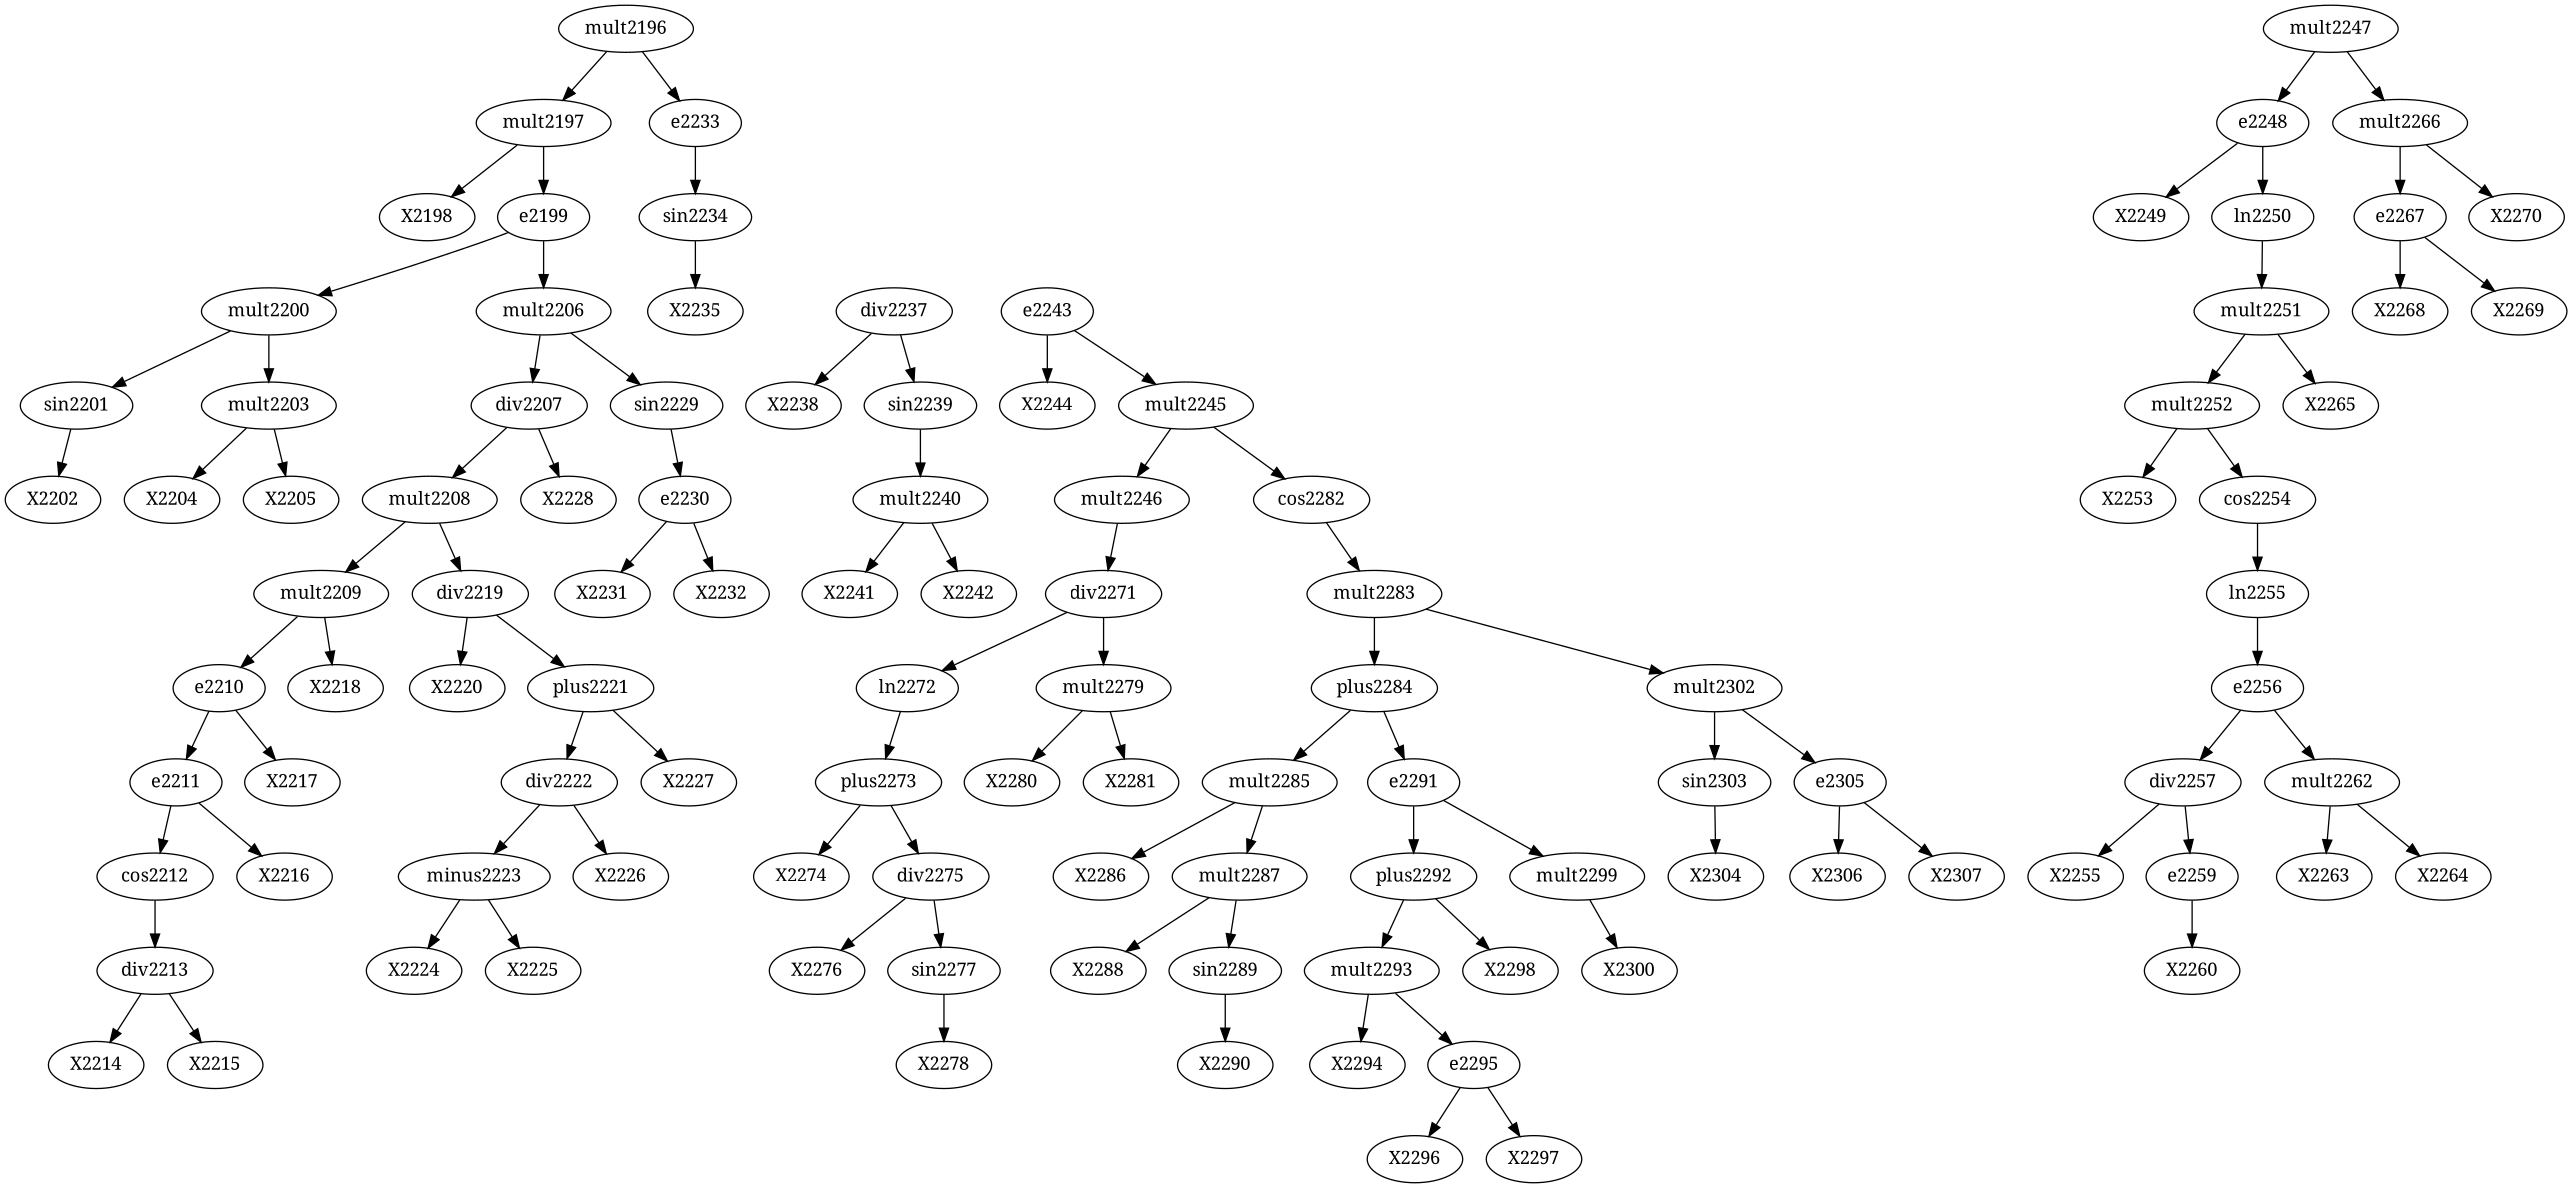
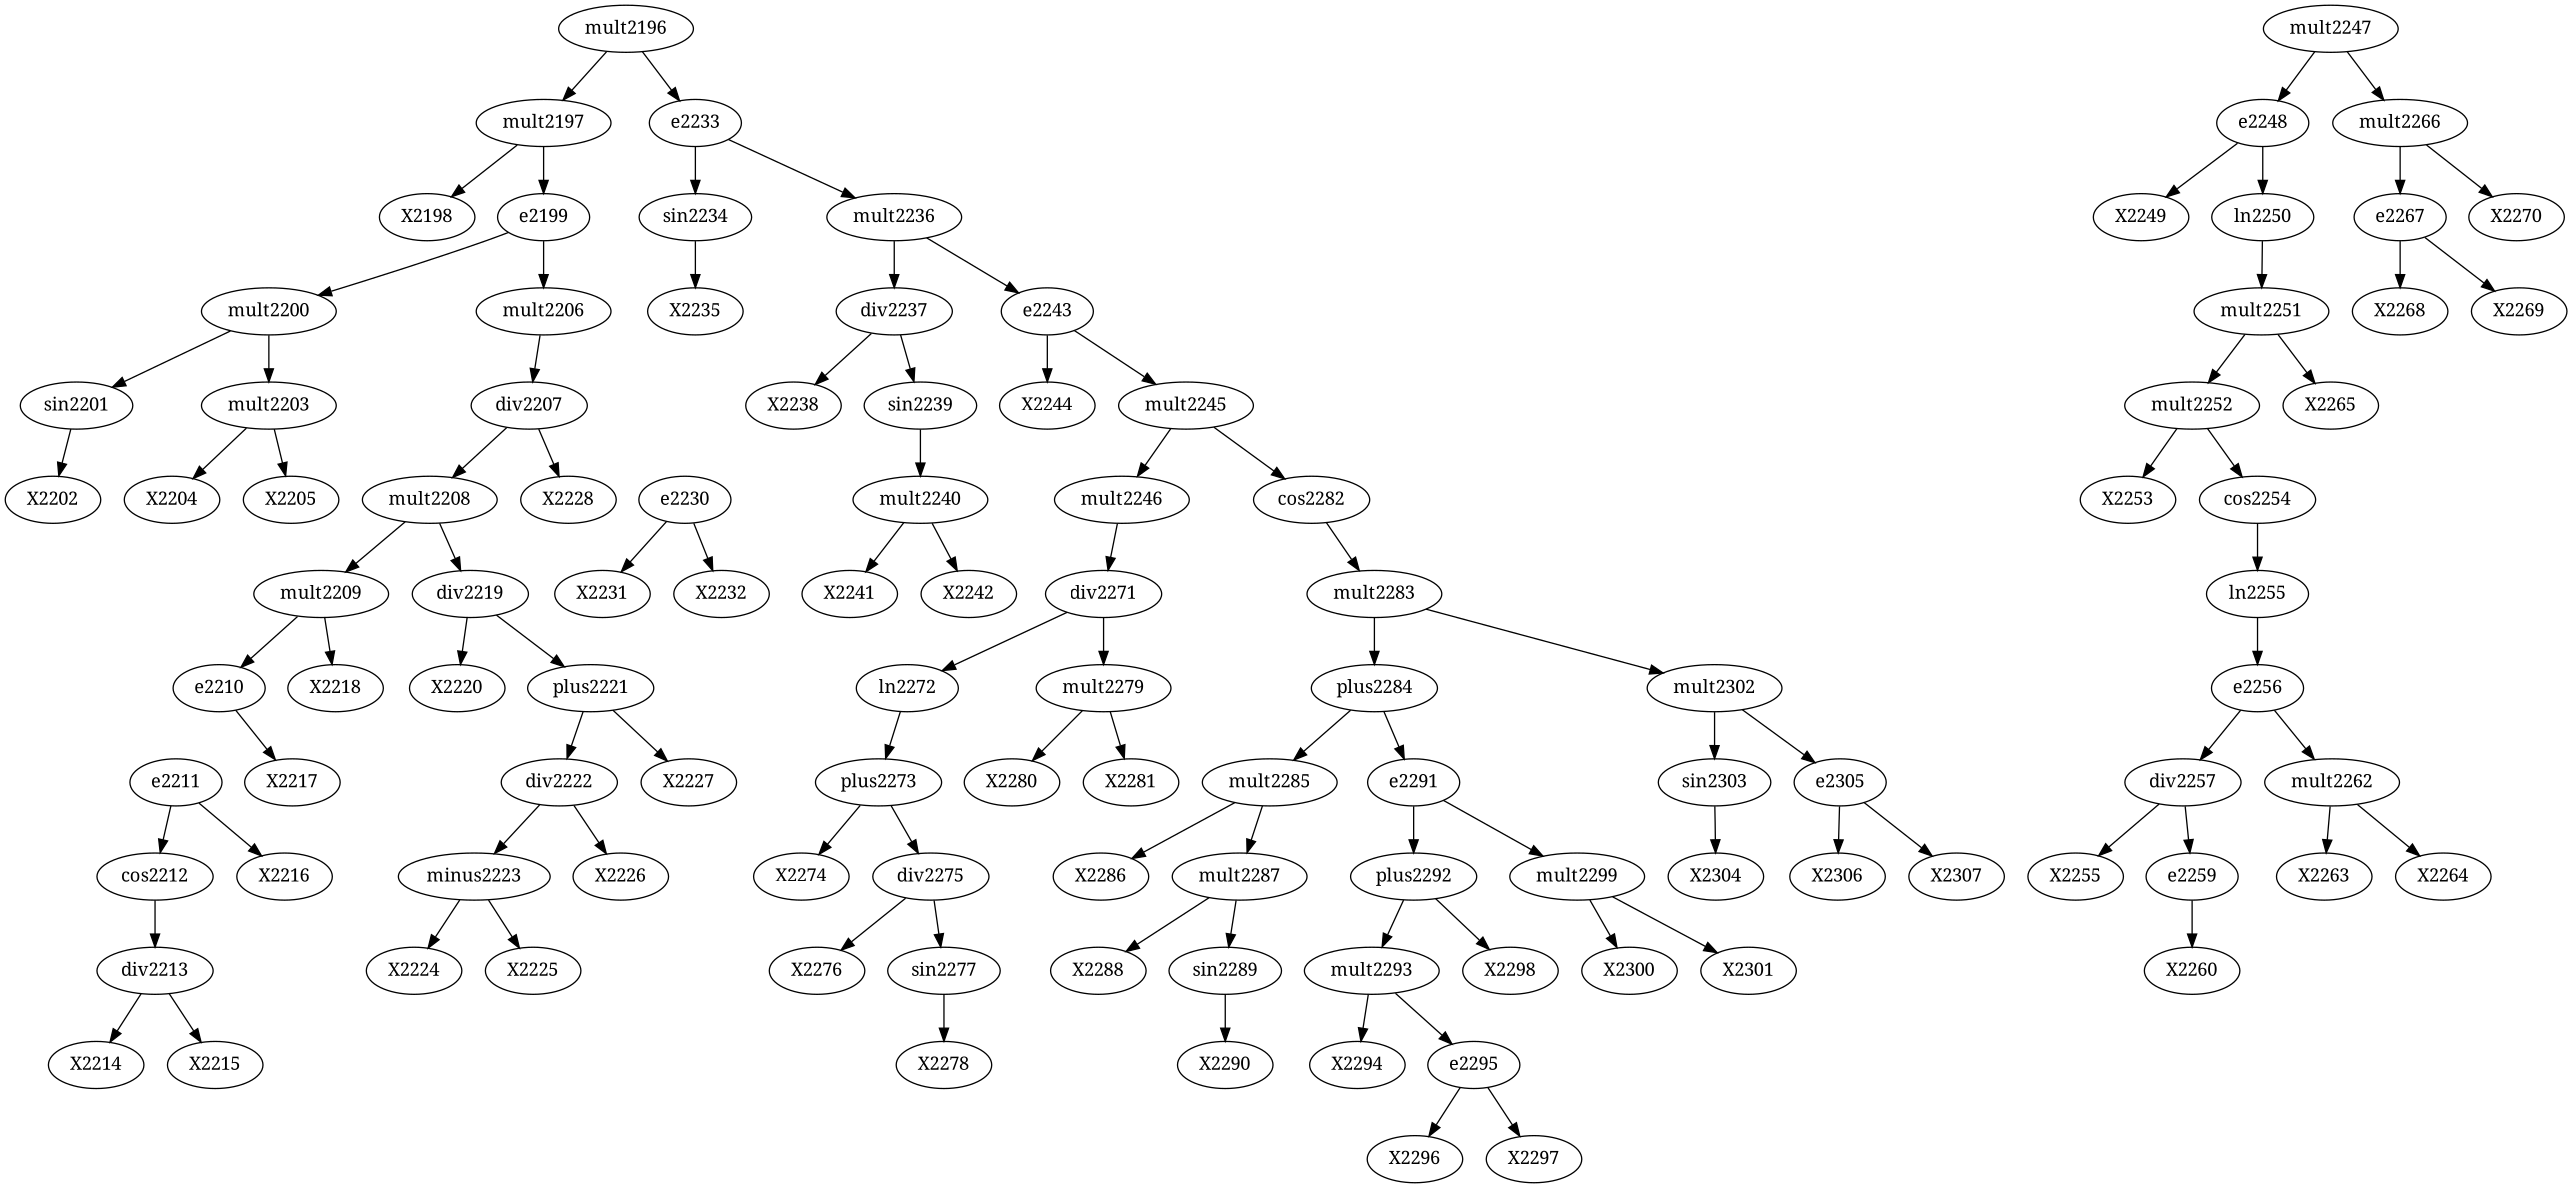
  digraph {
    fontname="Noto Serif"
    node [fontname="Noto Serif"]
    edge [fontname="Noto Serif"]
    mult2197
    X2198
    e2199
    mult2200
    mult2206
    sin2201
    X2202
    mult2203
    X2204
    X2205
    div2207
-   sin2229
    div2213
    X2214
    X2215
    cos2212
    e2211
    X2216
    e2210
    X2217
    mult2209
    X2218
    mult2208
    div2219
    X2220
    plus2221
    div2222
    X2227
    minus2223
    X2224
    X2225
    X2226
    X2228
    e2230
    X2231
    X2232
    mult2196
    e2233
    sin2234
+   mult2236
    X2235
    div2237
    e2243
    X2238
    sin2239
    mult2240
    X2241
    X2242
    X2244
    mult2245
    mult2246
    cos2282
    e2248
    X2249
    ln2250
    mult2251
    mult2252
    X2253
    cos2254
    ln2255
    n61 [label=X2255]
    div2257
    e2259
    X2260
    e2256
    mult2262
    X2263
    X2264
    X2265
    mult2247
    mult2266
    e2267
    X2270
    X2268
    X2269
    div2271
    ln2272
    mult2279
    plus2273
    X2274
    div2275
    X2276
    sin2277
    X2278
    X2280
    X2281
    mult2283
    mult2285
    X2286
    mult2287
    X2288
    sin2289
    X2290
    plus2284
    e2291
    plus2292
    mult2299
    mult2293
    X2294
    e2295
    X2296
    X2297
    X2298
    X2300
+   X2301
    mult2302
    sin2303
    e2305
    X2304
    X2306
    X2307
    mult2197 -> X2198
    mult2197 -> e2199
    e2199 -> mult2200
    e2199 -> mult2206
    mult2200 -> sin2201
    mult2200 -> mult2203
    mult2206 -> div2207
-   mult2206 -> sin2229
    sin2201 -> X2202
    mult2203 -> X2204
    mult2203 -> X2205
    div2207 -> mult2208
    div2207 -> X2228
-   sin2229 -> e2230
    div2213 -> X2214
    div2213 -> X2215
    cos2212 -> div2213
    e2211 -> cos2212
    e2211 -> X2216
-   e2210 -> e2211
    e2210 -> X2217
    mult2209 -> e2210
    mult2209 -> X2218
    mult2208 -> mult2209
    mult2208 -> div2219
    div2219 -> X2220
    div2219 -> plus2221
    plus2221 -> div2222
    plus2221 -> X2227
    div2222 -> minus2223
    div2222 -> X2226
    minus2223 -> X2224
    minus2223 -> X2225
    e2230 -> X2231
    e2230 -> X2232
    mult2196 -> mult2197
    mult2196 -> e2233
    e2233 -> sin2234
+   e2233 -> mult2236
    sin2234 -> X2235
+   mult2236 -> div2237
+   mult2236 -> e2243
    div2237 -> X2238
    div2237 -> sin2239
    e2243 -> X2244
    e2243 -> mult2245
    sin2239 -> mult2240
    mult2240 -> X2241
    mult2240 -> X2242
    mult2245 -> mult2246
    mult2245 -> cos2282
    mult2246 -> div2271
    cos2282 -> mult2283
    e2248 -> X2249
    e2248 -> ln2250
    ln2250 -> mult2251
    mult2251 -> mult2252
    mult2251 -> X2265
    mult2252 -> X2253
    mult2252 -> cos2254
    cos2254 -> ln2255
    ln2255 -> e2256
    div2257 -> n61
    div2257 -> e2259
    e2259 -> X2260
    e2256 -> div2257
    e2256 -> mult2262
    mult2262 -> X2263
    mult2262 -> X2264
    mult2247 -> e2248
    mult2247 -> mult2266
    mult2266 -> e2267
    mult2266 -> X2270
    e2267 -> X2268
    e2267 -> X2269
    div2271 -> ln2272
    div2271 -> mult2279
    ln2272 -> plus2273
    mult2279 -> X2280
    mult2279 -> X2281
    plus2273 -> X2274
    plus2273 -> div2275
    div2275 -> X2276
    div2275 -> sin2277
    sin2277 -> X2278
    mult2283 -> plus2284
    mult2283 -> mult2302
    mult2285 -> X2286
    mult2285 -> mult2287
    mult2287 -> X2288
    mult2287 -> sin2289
    sin2289 -> X2290
    plus2284 -> mult2285
    plus2284 -> e2291
    e2291 -> plus2292
    e2291 -> mult2299
    plus2292 -> mult2293
    plus2292 -> X2298
    mult2299 -> X2300
+   mult2299 -> X2301
    mult2293 -> X2294
    mult2293 -> e2295
    e2295 -> X2296
    e2295 -> X2297
    mult2302 -> sin2303
    mult2302 -> e2305
    sin2303 -> X2304
    e2305 -> X2306
    e2305 -> X2307
  }
